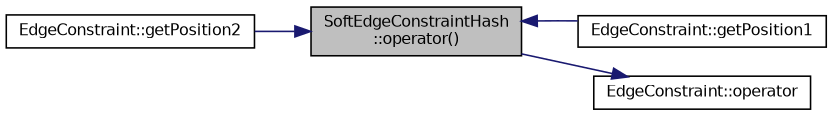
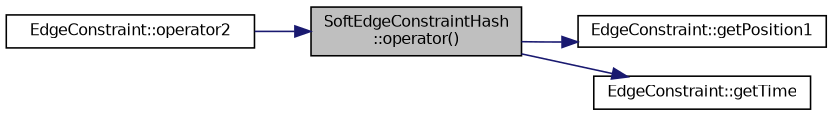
  digraph {
    rankdir=LR
    node [color=black fillcolor=white fontname=Helvetica fontsize=10 shape=record style=filled]
    edge [color=midnightblue fontname=Helvetica fontsize=10 labelfontname=Helvetica labelfontsize=10 style=solid]
    n1 [fillcolor=grey75 fontcolor=black height=0.2 label="SoftEdgeConstraintHash\l::operator()" width=0.4]
    n2 [height=0.2 label="EdgeConstraint::getPosition1" width=0.4]
-   n3 [height=0.2 label="EdgeConstraint::operator" width=0.4]
-   n4 [height=0.2 label="EdgeConstraint::getPosition2" width=0.4]
-   n2 -> n1
+   n3 [height=0.2 label="EdgeConstraint::getTime" width=0.4]
+   n4 [height=0.2 label="EdgeConstraint::operator2" width=0.4]
+   n1 -> n2
    n1 -> n3
    n4 -> n1
  }
